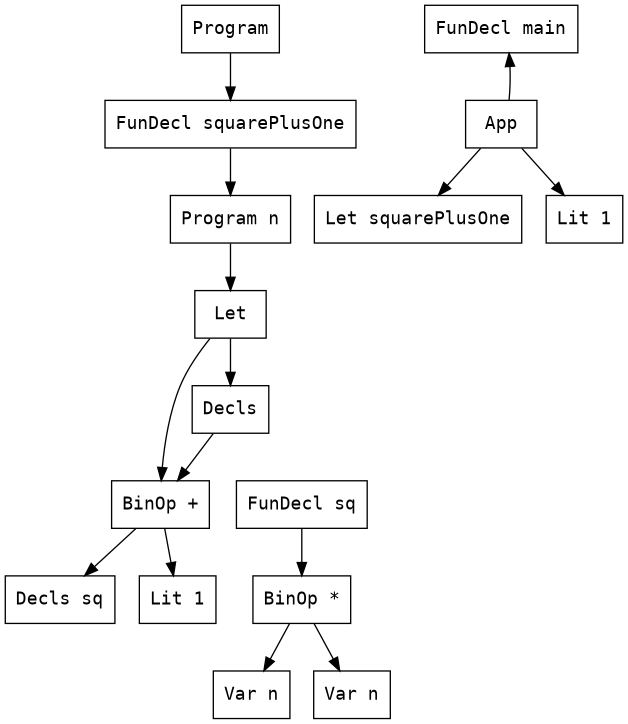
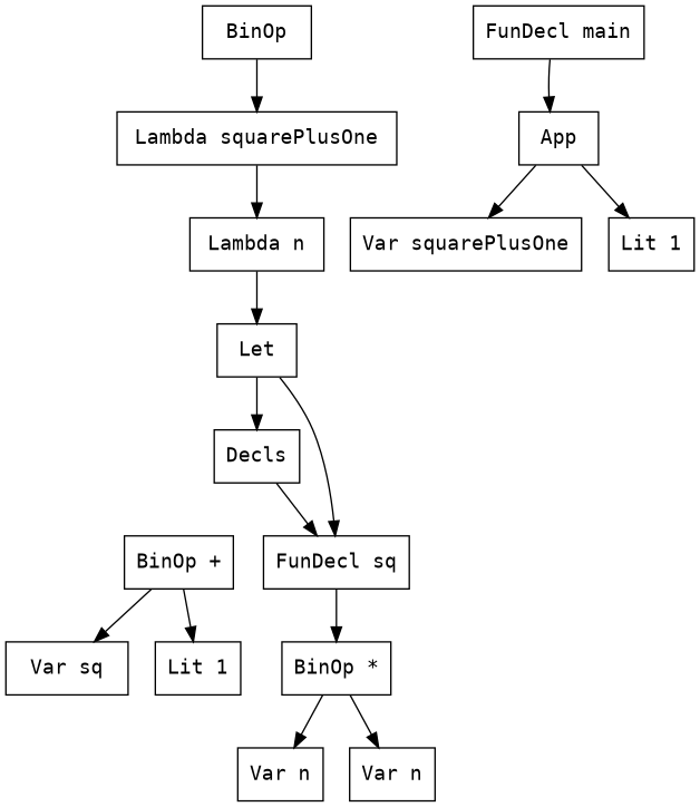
  digraph {
    rankdir=TB
    node [fontname=monospace shape=box]
-   n1 [label=Program]
-   n2 [label="FunDecl squarePlusOne"]
+   n1 [label=BinOp]
+   n2 [label="Lambda squarePlusOne"]
    n3 [label="FunDecl main"]
    n4 [label=App]
-   n5 [label="Program n"]
-   n6 [label="Let squarePlusOne"]
+   n5 [label="Lambda n"]
+   n6 [label="Var squarePlusOne"]
    n7 [label="Lit 1"]
    n8 [label=Let]
    n9 [label=Decls]
    n10 [label="BinOp +"]
    n11 [label="FunDecl sq"]
-   n12 [label="Decls sq"]
+   n12 [label="Var sq"]
    n13 [label="Lit 1"]
    n14 [label="BinOp *"]
    n15 [label="Var n"]
    n16 [label="Var n"]
    n1 -> n2
    n2 -> n5
-   n4 -> n3
+   n3 -> n4
    n4 -> n6
    n4 -> n7
    n5 -> n8
    n8 -> n9
-   n8 -> n10
-   n9 -> n10
+   n8 -> n11
+   n9 -> n11
    n10 -> n12
    n10 -> n13
    n11 -> n14
    n14 -> n15
    n14 -> n16
  }
